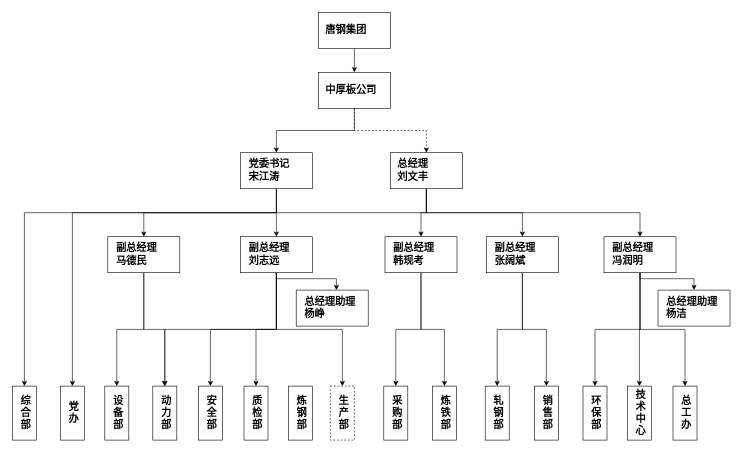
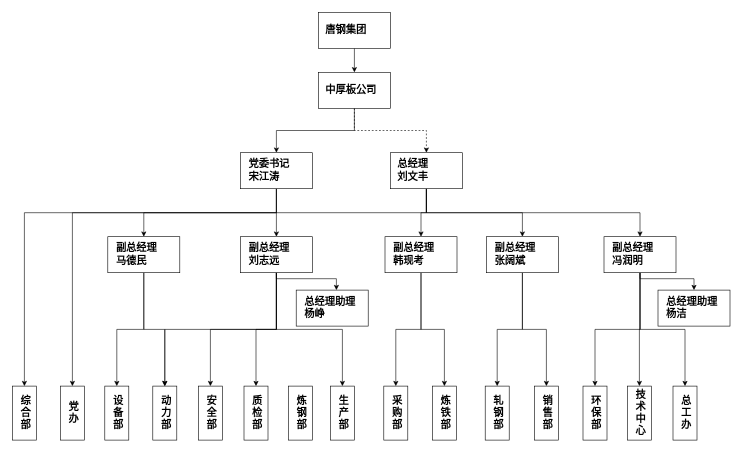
  <mxCell id="0" />
  <mxCell id="1" parent="0" />
  <mxCell id="2" style="edgeStyle=orthogonalEdgeStyle;rounded=0;orthogonalLoop=1;jettySize=auto;html=1;exitX=0.5;exitY=1;exitDx=0;exitDy=0;fontFamily=Helvetica;fontSize=17;fontColor=default;entryX=0.5;entryY=0;entryDx=0;entryDy=0;" parent="1" source="6" target="34" edge="1"><mxGeometry relative="1" as="geometry"><mxPoint x="117" y="634" as="targetPoint" /><Array as="points"><mxPoint x="710" y="354" /><mxPoint x="120" y="354" /></Array></mxGeometry></mxCell>
  <mxCell id="3" style="edgeStyle=orthogonalEdgeStyle;rounded=0;orthogonalLoop=1;jettySize=auto;html=1;exitX=0.5;exitY=1;exitDx=0;exitDy=0;entryX=0.5;entryY=0;entryDx=0;entryDy=0;fontFamily=Helvetica;fontSize=17;fontColor=default;" parent="1" source="6" target="22" edge="1"><mxGeometry relative="1" as="geometry" /></mxCell>
  <mxCell id="4" style="edgeStyle=orthogonalEdgeStyle;rounded=0;orthogonalLoop=1;jettySize=auto;html=1;exitX=0.5;exitY=1;exitDx=0;exitDy=0;entryX=0.5;entryY=0;entryDx=0;entryDy=0;fontFamily=Helvetica;fontSize=17;fontColor=default;" parent="1" source="6" target="25" edge="1"><mxGeometry relative="1" as="geometry" /></mxCell>
  <mxCell id="5" style="edgeStyle=orthogonalEdgeStyle;rounded=0;orthogonalLoop=0;jettySize=auto;html=1;exitX=0.5;exitY=1;exitDx=0;exitDy=0;entryX=0.5;entryY=0;entryDx=0;entryDy=0;fontFamily=Helvetica;fontSize=17;fontColor=default;jumpSize=60;" parent="1" source="6" target="30" edge="1"><mxGeometry relative="1" as="geometry"><Array as="points"><mxPoint x="710" y="354" /><mxPoint x="1066" y="354" /></Array></mxGeometry></mxCell>
  <mxCell id="6" value="总经理&lt;br&gt;刘文丰" style="whiteSpace=wrap;html=1;fontSize=17;align=left;fontStyle=1;spacing=2;spacingLeft=10;rounded=0;glass=0;" parent="1" vertex="1"><mxGeometry x="650" y="254" width="120" height="60" as="geometry" /></mxCell>
  <mxCell id="7" value="" style="edgeStyle=orthogonalEdgeStyle;rounded=0;orthogonalLoop=1;jettySize=auto;html=1;fontFamily=Helvetica;fontSize=17;fontColor=default;exitX=0.5;exitY=1;exitDx=0;exitDy=0;" parent="1" source="10" target="13" edge="1"><mxGeometry relative="1" as="geometry" /></mxCell>
  <mxCell id="8" style="edgeStyle=orthogonalEdgeStyle;rounded=0;orthogonalLoop=1;jettySize=auto;html=1;exitX=0.5;exitY=1;exitDx=0;exitDy=0;entryX=0.5;entryY=0;entryDx=0;entryDy=0;fontFamily=Helvetica;fontSize=17;fontColor=default;" parent="1" source="10" target="33" edge="1"><mxGeometry relative="1" as="geometry"><Array as="points"><mxPoint x="460" y="354" /><mxPoint x="40" y="354" /></Array></mxGeometry></mxCell>
  <mxCell id="9" style="edgeStyle=orthogonalEdgeStyle;rounded=0;jumpSize=60;orthogonalLoop=1;jettySize=auto;html=1;exitX=0.5;exitY=1;exitDx=0;exitDy=0;entryX=0.5;entryY=0;entryDx=0;entryDy=0;fontFamily=Helvetica;fontSize=17;fontColor=default;" parent="1" source="10" target="19" edge="1"><mxGeometry relative="1" as="geometry" /></mxCell>
  <mxCell id="10" value="党委书记&lt;br&gt;宋江涛" style="whiteSpace=wrap;html=1;fontSize=17;align=left;fontStyle=1;spacing=2;spacingLeft=12;rounded=0;glass=0;" parent="1" vertex="1"><mxGeometry x="400" y="254" width="120" height="60" as="geometry" /></mxCell>
  <mxCell id="11" style="edgeStyle=orthogonalEdgeStyle;rounded=0;orthogonalLoop=1;jettySize=auto;html=1;exitX=0.5;exitY=1;exitDx=0;exitDy=0;entryX=0.5;entryY=0;entryDx=0;entryDy=0;fontFamily=Helvetica;fontSize=17;fontColor=default;" parent="1" source="13" target="35" edge="1"><mxGeometry relative="1" as="geometry" /></mxCell>
  <mxCell id="12" style="edgeStyle=orthogonalEdgeStyle;rounded=0;orthogonalLoop=1;jettySize=auto;html=1;exitX=0.5;exitY=1;exitDx=0;exitDy=0;entryX=0.5;entryY=0;entryDx=0;entryDy=0;fontFamily=Helvetica;fontSize=17;fontColor=default;" parent="1" source="13" target="36" edge="1"><mxGeometry relative="1" as="geometry" /></mxCell>
  <mxCell id="13" value="副总经理&lt;br&gt;马德民" style="whiteSpace=wrap;html=1;fontSize=17;align=left;fontStyle=1;spacing=2;spacingLeft=12;rounded=0;glass=0;" parent="1" vertex="1"><mxGeometry x="179" y="394" width="120" height="60" as="geometry" /></mxCell>
  <mxCell id="14" value="" style="edgeStyle=orthogonalEdgeStyle;rounded=0;orthogonalLoop=1;jettySize=auto;html=1;fontFamily=Helvetica;fontSize=17;fontColor=default;" parent="1" source="19" edge="1"><mxGeometry relative="1" as="geometry"><mxPoint x="560" y="483" as="targetPoint" /><Array as="points"><mxPoint x="460" y="464" /><mxPoint x="560" y="464" /></Array></mxGeometry></mxCell>
  <mxCell id="15" style="edgeStyle=orthogonalEdgeStyle;rounded=0;orthogonalLoop=1;jettySize=auto;html=1;exitX=0.5;exitY=1;exitDx=0;exitDy=0;entryX=0.5;entryY=0;entryDx=0;entryDy=0;fontFamily=Helvetica;fontSize=17;fontColor=default;" parent="1" source="19" target="37" edge="1"><mxGeometry relative="1" as="geometry" /></mxCell>
  <mxCell id="16" style="edgeStyle=orthogonalEdgeStyle;rounded=0;orthogonalLoop=1;jettySize=auto;html=1;exitX=0.5;exitY=1;exitDx=0;exitDy=0;entryX=0.5;entryY=0;entryDx=0;entryDy=0;fontFamily=Helvetica;fontSize=17;fontColor=default;" parent="1" source="19" target="38" edge="1"><mxGeometry relative="1" as="geometry" /></mxCell>
  <mxCell id="17" style="edgeStyle=orthogonalEdgeStyle;rounded=0;orthogonalLoop=1;jettySize=auto;html=1;exitX=0.5;exitY=1;exitDx=0;exitDy=0;fontFamily=Helvetica;fontSize=17;fontColor=default;" parent="1" source="19" target="36" edge="1"><mxGeometry relative="1" as="geometry" /></mxCell>
  <mxCell id="18" style="edgeStyle=orthogonalEdgeStyle;rounded=0;orthogonalLoop=1;jettySize=auto;html=1;exitX=0.5;exitY=1;exitDx=0;exitDy=0;entryX=0.5;entryY=0;entryDx=0;entryDy=0;fontFamily=Helvetica;fontSize=17;fontColor=default;" parent="1" source="19" target="40" edge="1"><mxGeometry relative="1" as="geometry" /></mxCell>
  <mxCell id="19" value="副总经理&lt;br&gt;刘志远" style="whiteSpace=wrap;html=1;fontSize=17;align=left;fontStyle=1;spacing=2;spacingLeft=12;rounded=0;glass=0;" parent="1" vertex="1"><mxGeometry x="400" y="394" width="120" height="60" as="geometry" /></mxCell>
  <mxCell id="20" style="edgeStyle=orthogonalEdgeStyle;rounded=0;orthogonalLoop=1;jettySize=auto;html=1;exitX=0.5;exitY=1;exitDx=0;exitDy=0;entryX=0.5;entryY=0;entryDx=0;entryDy=0;fontFamily=Helvetica;fontSize=17;fontColor=default;" parent="1" source="22" target="41" edge="1"><mxGeometry relative="1" as="geometry" /></mxCell>
  <mxCell id="21" style="edgeStyle=orthogonalEdgeStyle;rounded=0;orthogonalLoop=1;jettySize=auto;html=1;exitX=0.5;exitY=1;exitDx=0;exitDy=0;entryX=0.5;entryY=0;entryDx=0;entryDy=0;fontFamily=Helvetica;fontSize=17;fontColor=default;" parent="1" source="22" target="42" edge="1"><mxGeometry relative="1" as="geometry" /></mxCell>
  <mxCell id="22" value="副总经理&lt;br&gt;韩现考" style="whiteSpace=wrap;html=1;fontSize=17;align=left;fontStyle=1;spacing=2;spacingLeft=12;rounded=0;glass=0;" parent="1" vertex="1"><mxGeometry x="641" y="394" width="120" height="60" as="geometry" /></mxCell>
  <mxCell id="23" style="edgeStyle=orthogonalEdgeStyle;rounded=0;orthogonalLoop=1;jettySize=auto;html=1;exitX=0.5;exitY=1;exitDx=0;exitDy=0;entryX=0.5;entryY=0;entryDx=0;entryDy=0;fontFamily=Helvetica;fontSize=17;fontColor=default;" parent="1" source="25" target="43" edge="1"><mxGeometry relative="1" as="geometry" /></mxCell>
  <mxCell id="24" style="edgeStyle=orthogonalEdgeStyle;rounded=0;orthogonalLoop=1;jettySize=auto;html=1;exitX=0.5;exitY=1;exitDx=0;exitDy=0;entryX=0.5;entryY=0;entryDx=0;entryDy=0;fontFamily=Helvetica;fontSize=17;fontColor=default;" parent="1" source="25" target="44" edge="1"><mxGeometry relative="1" as="geometry" /></mxCell>
  <mxCell id="25" value="副总经理&lt;br&gt;张阔斌" style="whiteSpace=wrap;html=1;fontSize=17;align=left;fontStyle=1;spacing=2;spacingLeft=12;rounded=0;glass=0;" parent="1" vertex="1"><mxGeometry x="810" y="394" width="120" height="60" as="geometry" /></mxCell>
  <mxCell id="26" style="edgeStyle=orthogonalEdgeStyle;rounded=0;orthogonalLoop=1;jettySize=auto;html=1;exitX=0.5;exitY=1;exitDx=0;exitDy=0;entryX=0.5;entryY=0;entryDx=0;entryDy=0;fontFamily=Helvetica;fontSize=17;fontColor=default;" parent="1" source="30" target="45" edge="1"><mxGeometry relative="1" as="geometry" /></mxCell>
  <mxCell id="27" style="edgeStyle=orthogonalEdgeStyle;rounded=0;orthogonalLoop=1;jettySize=auto;html=1;exitX=0.5;exitY=1;exitDx=0;exitDy=0;entryX=0.5;entryY=0;entryDx=0;entryDy=0;fontFamily=Helvetica;fontSize=17;fontColor=default;" parent="1" source="30" target="46" edge="1"><mxGeometry relative="1" as="geometry" /></mxCell>
  <mxCell id="28" style="edgeStyle=orthogonalEdgeStyle;rounded=0;orthogonalLoop=1;jettySize=auto;html=1;exitX=0.5;exitY=1;exitDx=0;exitDy=0;entryX=0.5;entryY=0;entryDx=0;entryDy=0;fontFamily=Helvetica;fontSize=17;fontColor=default;" parent="1" source="30" target="47" edge="1"><mxGeometry relative="1" as="geometry" /></mxCell>
  <mxCell id="29" style="edgeStyle=orthogonalEdgeStyle;rounded=0;orthogonalLoop=1;jettySize=auto;html=1;exitX=0.5;exitY=1;exitDx=0;exitDy=0;entryX=0.5;entryY=0;entryDx=0;entryDy=0;fontFamily=Helvetica;fontSize=17;fontColor=default;" parent="1" source="30" target="32" edge="1"><mxGeometry relative="1" as="geometry"><Array as="points"><mxPoint x="1066" y="464" /><mxPoint x="1156" y="464" /></Array></mxGeometry></mxCell>
  <mxCell id="30" value="副总经理&lt;br&gt;冯润明" style="whiteSpace=wrap;html=1;fontSize=17;align=left;fontStyle=1;spacing=2;spacingLeft=12;rounded=0;glass=0;" parent="1" vertex="1"><mxGeometry x="1006" y="394" width="120" height="60" as="geometry" /></mxCell>
  <mxCell id="31" value="总经理助理&lt;br&gt;杨峥" style="whiteSpace=wrap;html=1;fontSize=17;align=left;fontStyle=1;spacing=2;spacingLeft=12;rounded=0;glass=0;" parent="1" vertex="1"><mxGeometry x="493" y="483" width="120" height="60" as="geometry" /></mxCell>
  <mxCell id="32" value="总经理助理&lt;br&gt;杨洁" style="whiteSpace=wrap;html=1;fontSize=17;align=left;fontStyle=1;spacing=2;spacingLeft=12;rounded=0;glass=0;" parent="1" vertex="1"><mxGeometry x="1096" y="483" width="120" height="60" as="geometry" /></mxCell>
  <mxCell id="33" value="综合部" style="whiteSpace=wrap;html=1;fontSize=17;align=left;fontStyle=1;spacing=2;spacingLeft=12;rounded=0;glass=0;" parent="1" vertex="1"><mxGeometry x="20" y="643" width="40" height="90" as="geometry" /></mxCell>
  <mxCell id="34" value="党办" style="whiteSpace=wrap;html=1;fontSize=17;align=left;fontStyle=1;spacing=2;spacingLeft=12;rounded=0;glass=0;" parent="1" vertex="1"><mxGeometry x="100" y="643" width="40" height="90" as="geometry" /></mxCell>
  <mxCell id="35" value="设备部" style="whiteSpace=wrap;html=1;fontSize=17;align=left;fontStyle=1;spacing=2;spacingLeft=12;rounded=0;glass=0;" parent="1" vertex="1"><mxGeometry x="174" y="643" width="40" height="90" as="geometry" /></mxCell>
  <mxCell id="36" value="动力部" style="whiteSpace=wrap;html=1;fontSize=17;align=left;fontStyle=1;spacing=2;spacingLeft=12;rounded=0;glass=0;" parent="1" vertex="1"><mxGeometry x="254" y="643" width="40" height="90" as="geometry" /></mxCell>
  <mxCell id="37" value="安全部" style="whiteSpace=wrap;html=1;fontSize=17;align=left;fontStyle=1;spacing=2;spacingLeft=12;rounded=0;glass=0;" parent="1" vertex="1"><mxGeometry x="330" y="643" width="40" height="90" as="geometry" /></mxCell>
  <mxCell id="38" value="质检部" style="whiteSpace=wrap;html=1;fontSize=17;align=left;fontStyle=1;spacing=2;spacingLeft=12;rounded=0;glass=0;" parent="1" vertex="1"><mxGeometry x="406" y="643" width="40" height="90" as="geometry" /></mxCell>
  <mxCell id="39" value="炼钢部" style="whiteSpace=wrap;html=1;fontSize=17;align=left;fontStyle=1;spacing=2;spacingLeft=12;rounded=0;glass=0;" parent="1" vertex="1"><mxGeometry x="480" y="643" width="40" height="90" as="geometry" /></mxCell>
- <mxCell id="40" value="生产部" style="whiteSpace=wrap;html=1;fontSize=17;align=left;fontStyle=1;spacing=2;spacingLeft=12;rounded=0;glass=0;dashed=1;" parent="1" vertex="1"><mxGeometry x="550" y="643" width="40" height="90" as="geometry" /></mxCell>
+ <mxCell id="40" value="生产部" style="whiteSpace=wrap;html=1;fontSize=17;align=left;fontStyle=1;spacing=2;spacingLeft=12;rounded=0;glass=0;" parent="1" vertex="1"><mxGeometry x="550" y="643" width="40" height="90" as="geometry" /></mxCell>
  <mxCell id="41" value="采购部" style="whiteSpace=wrap;html=1;fontSize=17;align=left;fontStyle=1;spacing=2;spacingLeft=12;rounded=0;glass=0;" parent="1" vertex="1"><mxGeometry x="639" y="643" width="40" height="90" as="geometry" /></mxCell>
  <mxCell id="42" value="炼铁部" style="whiteSpace=wrap;html=1;fontSize=17;align=left;fontStyle=1;spacing=2;spacingLeft=12;rounded=0;glass=0;" parent="1" vertex="1"><mxGeometry x="720" y="643" width="40" height="90" as="geometry" /></mxCell>
  <mxCell id="43" value="轧钢部" style="whiteSpace=wrap;html=1;fontSize=17;align=left;fontStyle=1;spacing=2;spacingLeft=12;rounded=0;glass=0;" parent="1" vertex="1"><mxGeometry x="808" y="643" width="40" height="90" as="geometry" /></mxCell>
  <mxCell id="44" value="销售部" style="whiteSpace=wrap;html=1;fontSize=17;align=left;fontStyle=1;spacing=2;spacingLeft=12;rounded=0;glass=0;" parent="1" vertex="1"><mxGeometry x="890" y="643" width="40" height="90" as="geometry" /></mxCell>
  <mxCell id="45" value="环保部" style="whiteSpace=wrap;html=1;fontSize=17;align=left;fontStyle=1;spacing=2;spacingLeft=12;rounded=0;glass=0;" parent="1" vertex="1"><mxGeometry x="971" y="643" width="40" height="90" as="geometry" /></mxCell>
  <mxCell id="46" value="技术中心" style="whiteSpace=wrap;html=1;fontSize=17;align=left;fontStyle=1;spacing=2;spacingLeft=12;rounded=0;glass=0;" parent="1" vertex="1"><mxGeometry x="1045" y="643" width="40" height="90" as="geometry" /></mxCell>
  <mxCell id="47" value="总工办" style="whiteSpace=wrap;html=1;fontSize=17;align=left;fontStyle=1;spacing=2;spacingLeft=12;rounded=0;glass=0;" parent="1" vertex="1"><mxGeometry x="1121" y="643" width="40" height="90" as="geometry" /></mxCell>
  <mxCell id="48" style="edgeStyle=orthogonalEdgeStyle;rounded=0;orthogonalLoop=1;jettySize=auto;html=1;entryX=0.5;entryY=0;entryDx=0;entryDy=0;fontFamily=Helvetica;fontSize=17;fontColor=default;exitX=0.5;exitY=1;exitDx=0;exitDy=0;jumpSize=0;" parent="1" source="50" target="10" edge="1"><mxGeometry relative="1" as="geometry" /></mxCell>
  <mxCell id="49" style="edgeStyle=orthogonalEdgeStyle;rounded=0;orthogonalLoop=1;jettySize=auto;html=1;exitX=0.5;exitY=1;exitDx=0;exitDy=0;entryX=0.5;entryY=0;entryDx=0;entryDy=0;fontFamily=Helvetica;fontSize=17;fontColor=default;jumpSize=0;dashed=1;" parent="1" source="50" target="6" edge="1"><mxGeometry relative="1" as="geometry" /></mxCell>
  <mxCell id="50" value="中厚板公司" style="whiteSpace=wrap;html=1;fontSize=17;align=left;fontStyle=1;spacing=2;spacingLeft=10;rounded=0;glass=0;" parent="1" vertex="1"><mxGeometry x="530" y="120" width="120" height="60" as="geometry" /></mxCell>
  <mxCell id="51" style="edgeStyle=orthogonalEdgeStyle;rounded=0;orthogonalLoop=1;jettySize=auto;html=1;exitX=0.5;exitY=1;exitDx=0;exitDy=0;fontFamily=Helvetica;fontSize=17;fontColor=default;entryX=0.5;entryY=0;entryDx=0;entryDy=0;" parent="1" source="52" target="50" edge="1"><mxGeometry relative="1" as="geometry"><mxPoint x="590" y="110" as="targetPoint" /></mxGeometry></mxCell>
  <mxCell id="52" value="唐钢集团" style="whiteSpace=wrap;html=1;fontSize=17;align=left;fontStyle=1;spacing=2;spacingLeft=10;rounded=0;glass=0;" parent="1" vertex="1"><mxGeometry x="530" y="20" width="120" height="60" as="geometry" /></mxCell>
